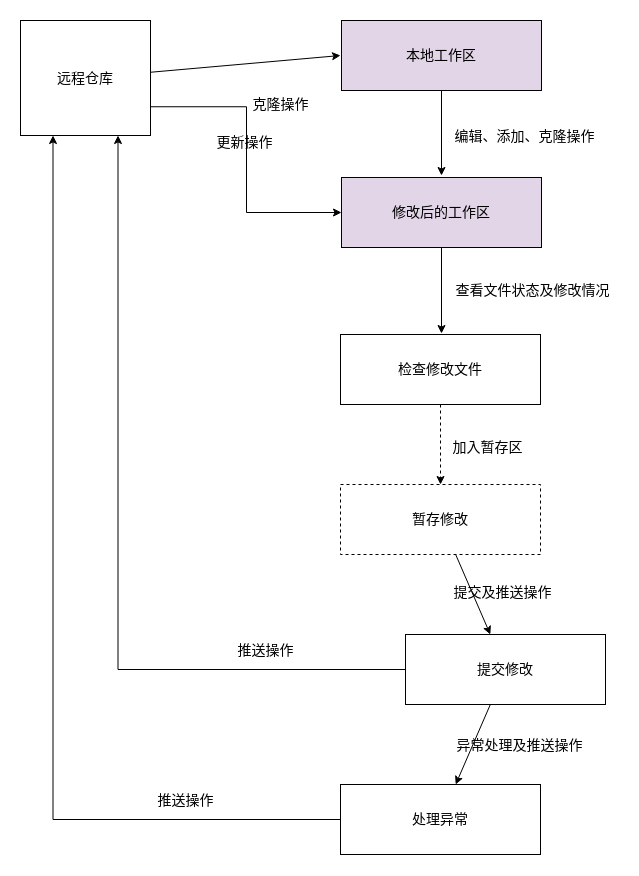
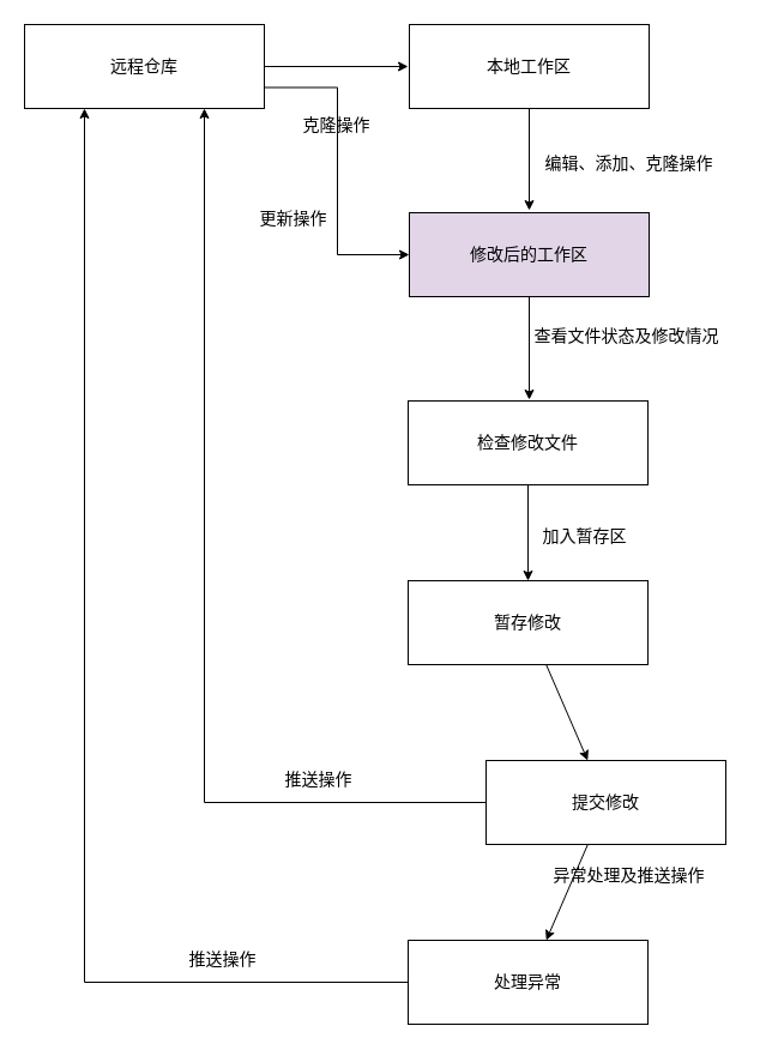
  <mxCell id="0" />
  <mxCell id="1" parent="0" />
  <mxCell id="2" value="" style="edgeStyle=none;html=1;fontSize=14;" parent="1" source="3" edge="1"><mxGeometry relative="1" as="geometry"><mxPoint x="340" y="55" as="targetPoint" /></mxGeometry></mxCell>
- <mxCell id="3" value="远程仓库" style="rounded=0;whiteSpace=wrap;html=1;fontSize=14;" parent="1" vertex="1"><mxGeometry x="20" y="20" width="130" height="115" as="geometry" /></mxCell>
+ <mxCell id="3" value="远程仓库" style="rounded=0;whiteSpace=wrap;html=1;fontSize=14;" parent="1" vertex="1"><mxGeometry x="20" y="20" width="200" height="70" as="geometry" /></mxCell>
  <mxCell id="4" value="" style="edgeStyle=none;html=1;fontSize=14;" parent="1" source="5" edge="1"><mxGeometry relative="1" as="geometry"><mxPoint x="441" y="175" as="targetPoint" /></mxGeometry></mxCell>
- <mxCell id="5" value="本地工作区" style="rounded=0;whiteSpace=wrap;html=1;fontSize=14;fillColor=#e1d5e7;" parent="1" vertex="1"><mxGeometry x="341" y="20" width="200" height="70" as="geometry" /></mxCell>
+ <mxCell id="5" value="本地工作区" style="rounded=0;whiteSpace=wrap;html=1;fontSize=14;" parent="1" vertex="1"><mxGeometry x="341" y="20" width="200" height="70" as="geometry" /></mxCell>
  <mxCell id="6" value="克隆操作" style="text;html=1;align=center;verticalAlign=middle;resizable=0;points=[];autosize=1;strokeColor=none;fillColor=none;fontSize=14;fontStyle=0" parent="1" vertex="1"><mxGeometry x="245" y="94" width="70" height="20" as="geometry" /></mxCell>
  <mxCell id="7" value="" style="edgeStyle=none;rounded=0;html=1;fontSize=14;" parent="1" source="8" edge="1"><mxGeometry relative="1" as="geometry"><mxPoint x="441" y="333" as="targetPoint" /></mxGeometry></mxCell>
  <mxCell id="8" value="修改后的工作区" style="rounded=0;whiteSpace=wrap;html=1;fontSize=14;fillColor=#e1d5e7;" parent="1" vertex="1"><mxGeometry x="341" y="177" width="200" height="70" as="geometry" /></mxCell>
  <mxCell id="9" value="编辑、添加、克隆操作" style="text;html=1;align=center;verticalAlign=middle;resizable=0;points=[];autosize=1;strokeColor=none;fillColor=none;fontSize=14;fontStyle=0" parent="1" vertex="1"><mxGeometry x="444" y="126" width="160" height="20" as="geometry" /></mxCell>
  <mxCell id="10" value="" style="edgeStyle=elbowEdgeStyle;elbow=horizontal;endArrow=classic;html=1;fontSize=14;exitX=1;exitY=0.75;exitDx=0;exitDy=0;entryX=0;entryY=0.5;entryDx=0;entryDy=0;rounded=0;" parent="1" source="3" target="8" edge="1"><mxGeometry width="50" height="50" relative="1" as="geometry"><mxPoint x="200" y="290" as="sourcePoint" /><mxPoint x="250" y="240" as="targetPoint" /></mxGeometry></mxCell>
- <mxCell id="11" value="更新操作" style="text;html=1;align=center;verticalAlign=middle;resizable=0;points=[];autosize=1;strokeColor=none;fillColor=none;fontSize=14;fontStyle=0" parent="1" vertex="1"><mxGeometry x="209" y="132" width="70" height="20" as="geometry" /></mxCell>
- <mxCell id="12" value="" style="edgeStyle=none;rounded=0;html=1;fontSize=14;dashed=1;" parent="1" source="13" target="16" edge="1"><mxGeometry relative="1" as="geometry" /></mxCell>
+ <mxCell id="11" value="更新操作" style="text;html=1;align=center;verticalAlign=middle;resizable=0;points=[];autosize=1;strokeColor=none;fillColor=none;fontSize=14;fontStyle=0" parent="1" vertex="1"><mxGeometry x="209" y="172" width="70" height="20" as="geometry" /></mxCell>
+ <mxCell id="12" value="" style="edgeStyle=none;rounded=0;html=1;fontSize=14;" parent="1" source="13" target="16" edge="1"><mxGeometry relative="1" as="geometry" /></mxCell>
  <mxCell id="13" value="检查修改文件" style="rounded=0;whiteSpace=wrap;html=1;fontSize=14;" parent="1" vertex="1"><mxGeometry x="340" y="334" width="200" height="70" as="geometry" /></mxCell>
- <mxCell id="14" value="查看文件状态及修改情况" style="text;html=1;align=center;verticalAlign=middle;resizable=0;points=[];autosize=1;strokeColor=none;fillColor=none;fontSize=14;fontStyle=0" parent="1" vertex="1"><mxGeometry x="447" y="280" width="170" height="20" as="geometry" /></mxCell>
+ <mxCell id="14" value="查看文件状态及修改情况" style="text;html=1;align=center;verticalAlign=middle;resizable=0;points=[];autosize=1;strokeColor=none;fillColor=none;fontSize=14;fontStyle=0" parent="1" vertex="1"><mxGeometry x="437" y="270" width="170" height="20" as="geometry" /></mxCell>
  <mxCell id="15" value="" style="edgeStyle=none;rounded=0;html=1;fontSize=14;" parent="1" source="16" target="19" edge="1"><mxGeometry relative="1" as="geometry" /></mxCell>
- <mxCell id="16" value="暂存修改" style="rounded=0;whiteSpace=wrap;html=1;fontSize=14;dashed=1;" parent="1" vertex="1"><mxGeometry x="340" y="484" width="200" height="70" as="geometry" /></mxCell>
+ <mxCell id="16" value="暂存修改" style="rounded=0;whiteSpace=wrap;html=1;fontSize=14;" parent="1" vertex="1"><mxGeometry x="340" y="484" width="200" height="70" as="geometry" /></mxCell>
  <mxCell id="17" value="加入暂存区" style="text;html=1;align=center;verticalAlign=middle;resizable=0;points=[];autosize=1;strokeColor=none;fillColor=none;fontSize=14;fontStyle=0" parent="1" vertex="1"><mxGeometry x="442" y="437" width="90" height="20" as="geometry" /></mxCell>
  <mxCell id="18" value="" style="edgeStyle=none;html=1;fontSize=14;" edge="1" parent="1" source="19" target="25"><mxGeometry relative="1" as="geometry" /></mxCell>
  <mxCell id="19" value="提交修改" style="rounded=0;whiteSpace=wrap;html=1;fontSize=14;" parent="1" vertex="1"><mxGeometry x="405" y="634" width="200" height="70" as="geometry" /></mxCell>
- <mxCell id="20" value="异常处理及推送操作" style="text;html=1;align=center;verticalAlign=middle;resizable=0;points=[];autosize=1;strokeColor=none;fillColor=none;fontSize=14;fontStyle=0" parent="1" vertex="1"><mxGeometry x="449" y="735" width="140" height="20" as="geometry" /></mxCell>
+ <mxCell id="20" value="异常处理及推送操作" style="text;html=1;align=center;verticalAlign=middle;resizable=0;points=[];autosize=1;strokeColor=none;fillColor=none;fontSize=14;fontStyle=0" parent="1" vertex="1"><mxGeometry x="454" y="720" width="140" height="20" as="geometry" /></mxCell>
  <mxCell id="21" value="" style="edgeStyle=segmentEdgeStyle;endArrow=classic;html=1;rounded=0;fontSize=14;exitX=0;exitY=0.5;exitDx=0;exitDy=0;entryX=0.75;entryY=1;entryDx=0;entryDy=0;" parent="1" source="19" target="3" edge="1"><mxGeometry width="50" height="50" relative="1" as="geometry"><mxPoint x="160" y="470" as="sourcePoint" /><mxPoint x="210" y="420" as="targetPoint" /></mxGeometry></mxCell>
  <mxCell id="22" value="" style="edgeStyle=segmentEdgeStyle;endArrow=classic;html=1;rounded=0;fontSize=14;exitX=0;exitY=0.5;exitDx=0;exitDy=0;entryX=0.25;entryY=1;entryDx=0;entryDy=0;" parent="1" source="25" target="3" edge="1"><mxGeometry width="50" height="50" relative="1" as="geometry"><mxPoint x="70" y="670" as="sourcePoint" /><mxPoint x="120" y="620" as="targetPoint" /></mxGeometry></mxCell>
  <mxCell id="23" value="推送操作" style="text;html=1;align=center;verticalAlign=middle;resizable=0;points=[];autosize=1;strokeColor=none;fillColor=none;fontSize=14;fontStyle=0" parent="1" vertex="1"><mxGeometry x="230" y="640" width="70" height="20" as="geometry" /></mxCell>
  <mxCell id="24" value="推送操作" style="text;html=1;align=center;verticalAlign=middle;resizable=0;points=[];autosize=1;strokeColor=none;fillColor=none;fontSize=14;fontStyle=0" parent="1" vertex="1"><mxGeometry x="150" y="790" width="70" height="20" as="geometry" /></mxCell>
  <mxCell id="25" value="处理异常" style="rounded=0;whiteSpace=wrap;html=1;fontSize=14;" vertex="1" parent="1"><mxGeometry x="340" y="784" width="200" height="70" as="geometry" /></mxCell>
- <mxCell id="26" value="提交及推送操作" style="text;html=1;align=center;verticalAlign=middle;resizable=0;points=[];autosize=1;strokeColor=none;fillColor=none;fontSize=14;fontStyle=0" vertex="1" parent="1"><mxGeometry x="447" y="582" width="110" height="20" as="geometry" /></mxCell>
